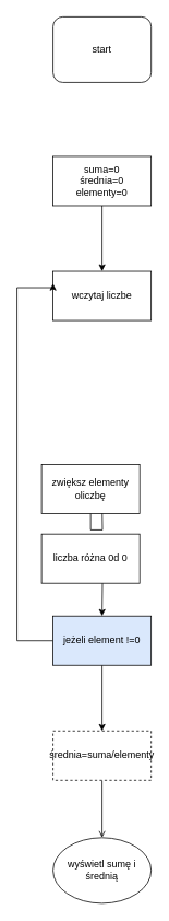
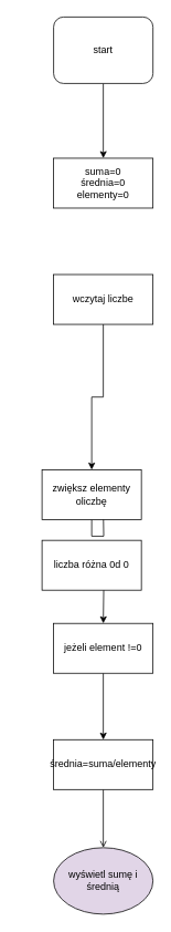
  <mxCell id="0" />
  <mxCell id="1" parent="0" />
+ <mxCell id="2" value="" style="edgeStyle=orthogonalEdgeStyle;rounded=0;orthogonalLoop=1;jettySize=auto;html=1;" parent="1" source="3" target="5" edge="1"><mxGeometry relative="1" as="geometry" /></mxCell>
  <mxCell id="3" value="start" style="whiteSpace=wrap;html=1;rounded=1;" parent="1" vertex="1"><mxGeometry x="64" y="20" width="120" height="80" as="geometry" /></mxCell>
- <mxCell id="4" value="" style="edgeStyle=orthogonalEdgeStyle;rounded=0;orthogonalLoop=1;jettySize=auto;html=1;" parent="1" source="5" target="7" edge="1"><mxGeometry relative="1" as="geometry" /></mxCell>
  <mxCell id="5" value="&lt;div&gt;suma=0&lt;/div&gt;&lt;div&gt;średnia=0&lt;/div&gt;&lt;div&gt;elementy=0&lt;br&gt;&lt;/div&gt;" style="whiteSpace=wrap;html=1;" parent="1" vertex="1"><mxGeometry x="64" y="190" width="120" height="60" as="geometry" /></mxCell>
+ <mxCell id="6" value="" style="edgeStyle=orthogonalEdgeStyle;rounded=0;orthogonalLoop=1;jettySize=auto;html=1;" parent="1" source="7" target="9" edge="1"><mxGeometry relative="1" as="geometry" /></mxCell>
  <mxCell id="7" value="wczytaj liczbe" style="whiteSpace=wrap;html=1;" parent="1" vertex="1"><mxGeometry x="64" y="330" width="120" height="60" as="geometry" /></mxCell>
  <mxCell id="8" value="" style="edgeStyle=orthogonalEdgeStyle;rounded=0;orthogonalLoop=1;jettySize=auto;html=1;" parent="1" source="9" edge="1"><mxGeometry relative="1" as="geometry"><mxPoint x="124" y="610" as="targetPoint" /></mxGeometry></mxCell>
  <mxCell id="9" value="zwiększ elementy oliczbę" style="whiteSpace=wrap;html=1;" parent="1" vertex="1"><mxGeometry x="50" y="565" width="120" height="60" as="geometry" /></mxCell>
  <mxCell id="10" value="" style="edgeStyle=orthogonalEdgeStyle;rounded=0;orthogonalLoop=1;jettySize=auto;html=1;" parent="1" target="13" edge="1"><mxGeometry relative="1" as="geometry"><mxPoint x="124" y="670" as="sourcePoint" /></mxGeometry></mxCell>
- <mxCell id="11" style="edgeStyle=orthogonalEdgeStyle;rounded=0;orthogonalLoop=1;jettySize=auto;html=1;entryX=0;entryY=0.25;entryDx=0;entryDy=0;" parent="1" source="13" target="7" edge="1"><mxGeometry relative="1" as="geometry"><mxPoint x="0" y="350" as="targetPoint" /><Array as="points"><mxPoint x="20" y="780" /><mxPoint x="20" y="350" /><mxPoint x="64" y="350" /></Array></mxGeometry></mxCell>
  <mxCell id="12" value="" style="edgeStyle=orthogonalEdgeStyle;rounded=0;orthogonalLoop=1;jettySize=auto;html=1;" parent="1" source="13" target="15" edge="1"><mxGeometry relative="1" as="geometry" /></mxCell>
- <mxCell id="13" value="jeżeli element !=0" style="whiteSpace=wrap;html=1;fillColor=#dae8fc;" parent="1" vertex="1"><mxGeometry x="64" y="750" width="120" height="60" as="geometry" /></mxCell>
+ <mxCell id="13" value="jeżeli element !=0" style="whiteSpace=wrap;html=1;" parent="1" vertex="1"><mxGeometry x="64" y="750" width="120" height="60" as="geometry" /></mxCell>
  <mxCell id="14" value="" style="edgeStyle=orthogonalEdgeStyle;rounded=0;orthogonalLoop=1;jettySize=auto;html=1;endArrow=open;" parent="1" source="15" target="16" edge="1"><mxGeometry relative="1" as="geometry" /></mxCell>
- <mxCell id="15" value="średnia=suma/elementy" style="whiteSpace=wrap;html=1;dashed=1;" parent="1" vertex="1"><mxGeometry x="64" y="890" width="120" height="60" as="geometry" /></mxCell>
- <mxCell id="16" value="wyświetl sumę i średnią" style="ellipse;whiteSpace=wrap;html=1;" parent="1" vertex="1"><mxGeometry x="64" y="1020" width="120" height="80" as="geometry" /></mxCell>
+ <mxCell id="15" value="średnia=suma/elementy" style="whiteSpace=wrap;html=1;" parent="1" vertex="1"><mxGeometry x="64" y="890" width="120" height="60" as="geometry" /></mxCell>
+ <mxCell id="16" value="wyświetl sumę i średnią" style="ellipse;whiteSpace=wrap;html=1;fillColor=#e1d5e7;" parent="1" vertex="1"><mxGeometry x="64" y="1020" width="120" height="80" as="geometry" /></mxCell>
  <mxCell id="17" value="liczba różna 0d 0" style="rounded=0;whiteSpace=wrap;html=1;" vertex="1" parent="1"><mxGeometry x="50" y="650" width="120" height="60" as="geometry" /></mxCell>
